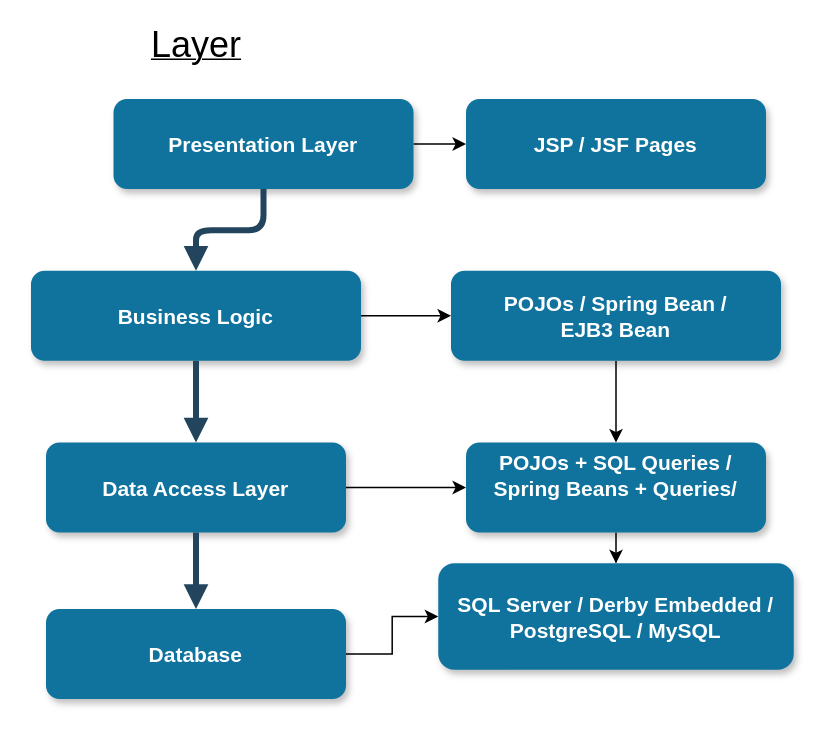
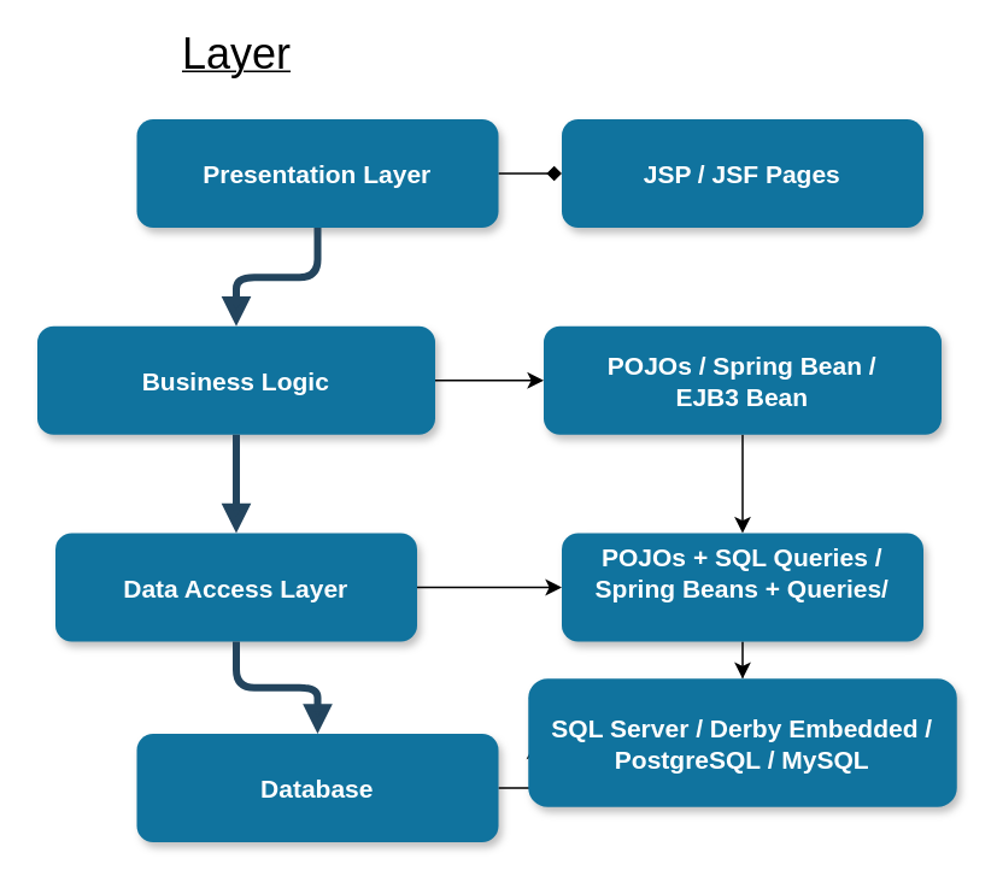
  <mxCell id="0" />
  <mxCell id="1" parent="0" />
- <mxCell id="2" value="" style="edgeStyle=orthogonalEdgeStyle;rounded=0;orthogonalLoop=1;jettySize=auto;html=1;" edge="1" parent="1" source="3" target="4"><mxGeometry relative="1" as="geometry" /></mxCell>
+ <mxCell id="2" value="" style="edgeStyle=orthogonalEdgeStyle;rounded=0;orthogonalLoop=1;jettySize=auto;html=1;endArrow=diamond;" edge="1" parent="1" source="3" target="4"><mxGeometry relative="1" as="geometry" /></mxCell>
  <mxCell id="3" value="Presentation Layer" style="rounded=1;fillColor=#10739E;strokeColor=none;shadow=1;gradientColor=none;fontStyle=1;fontColor=#FFFFFF;fontSize=14;" parent="1" vertex="1"><mxGeometry x="75" y="65.5" width="200" height="60" as="geometry" /></mxCell>
  <mxCell id="4" value="JSP / JSF Pages" style="rounded=1;fillColor=#10739E;strokeColor=none;shadow=1;gradientColor=none;fontStyle=1;fontColor=#FFFFFF;fontSize=14;" vertex="1" parent="1"><mxGeometry x="310" y="65.5" width="200" height="60" as="geometry" /></mxCell>
  <mxCell id="5" value="" style="edgeStyle=orthogonalEdgeStyle;rounded=0;orthogonalLoop=1;jettySize=auto;html=1;" edge="1" parent="1" source="6" target="8"><mxGeometry relative="1" as="geometry" /></mxCell>
  <mxCell id="6" value="Business Logic" style="rounded=1;fillColor=#10739E;strokeColor=none;shadow=1;gradientColor=none;fontStyle=1;fontColor=#FFFFFF;fontSize=14;" parent="1" vertex="1"><mxGeometry x="20" y="180" width="220" height="60" as="geometry" /></mxCell>
  <mxCell id="7" value="" style="edgeStyle=orthogonalEdgeStyle;rounded=0;orthogonalLoop=1;jettySize=auto;html=1;" edge="1" parent="1" source="8" target="12"><mxGeometry relative="1" as="geometry" /></mxCell>
  <mxCell id="8" value="POJOs / Spring Bean /&#10; EJB3 Bean " style="rounded=1;fillColor=#10739E;strokeColor=none;shadow=1;gradientColor=none;fontStyle=1;fontColor=#FFFFFF;fontSize=14;" vertex="1" parent="1"><mxGeometry x="300" y="180" width="220" height="60" as="geometry" /></mxCell>
  <mxCell id="9" value="" style="edgeStyle=orthogonalEdgeStyle;rounded=0;orthogonalLoop=1;jettySize=auto;html=1;" edge="1" parent="1" source="10" target="12"><mxGeometry relative="1" as="geometry" /></mxCell>
  <mxCell id="10" value="Data Access Layer" style="rounded=1;fillColor=#10739E;strokeColor=none;shadow=1;gradientColor=none;fontStyle=1;fontColor=#FFFFFF;fontSize=14;" parent="1" vertex="1"><mxGeometry x="30" y="294.5" width="200" height="60" as="geometry" /></mxCell>
  <mxCell id="11" value="" style="edgeStyle=orthogonalEdgeStyle;rounded=0;orthogonalLoop=1;jettySize=auto;html=1;" edge="1" parent="1" source="12" target="15"><mxGeometry relative="1" as="geometry" /></mxCell>
  <mxCell id="12" value="POJOs + SQL Queries /&#10;Spring Beans + Queries/&#10;" style="rounded=1;fillColor=#10739E;strokeColor=none;shadow=1;gradientColor=none;fontStyle=1;fontColor=#FFFFFF;fontSize=14;" vertex="1" parent="1"><mxGeometry x="310" y="294.5" width="200" height="60" as="geometry" /></mxCell>
  <mxCell id="13" value="" style="edgeStyle=orthogonalEdgeStyle;rounded=0;orthogonalLoop=1;jettySize=auto;html=1;" edge="1" parent="1" source="14" target="15"><mxGeometry relative="1" as="geometry" /></mxCell>
- <mxCell id="14" value="Database" style="rounded=1;fillColor=#10739E;strokeColor=none;shadow=1;gradientColor=none;fontStyle=1;fontColor=#FFFFFF;fontSize=14;" parent="1" vertex="1"><mxGeometry x="30" y="405.5" width="200" height="60" as="geometry" /></mxCell>
+ <mxCell id="14" value="Database" style="rounded=1;fillColor=#10739E;strokeColor=none;shadow=1;gradientColor=none;fontStyle=1;fontColor=#FFFFFF;fontSize=14;" parent="1" vertex="1"><mxGeometry x="75" y="405.5" width="200" height="60" as="geometry" /></mxCell>
  <mxCell id="15" value="SQL Server / Derby Embedded /&#10;PostgreSQL / MySQL" style="rounded=1;fillColor=#10739E;strokeColor=none;shadow=1;gradientColor=none;fontStyle=1;fontColor=#FFFFFF;fontSize=14;" vertex="1" parent="1"><mxGeometry x="291.5" y="375" width="237" height="71" as="geometry" /></mxCell>
  <mxCell id="16" value="" style="edgeStyle=elbowEdgeStyle;elbow=vertical;strokeWidth=4;endArrow=block;endFill=1;fontStyle=1;strokeColor=#23445D;" parent="1" source="3" target="6" edge="1"><mxGeometry x="22" y="165.5" width="100" height="100" as="geometry"><mxPoint x="-620" y="125.5" as="sourcePoint" /><mxPoint x="-520" y="25.5" as="targetPoint" /></mxGeometry></mxCell>
  <mxCell id="17" value="" style="edgeStyle=elbowEdgeStyle;elbow=vertical;strokeWidth=4;endArrow=block;endFill=1;fontStyle=1;strokeColor=#23445D;" parent="1" source="10" target="14" edge="1"><mxGeometry x="72" y="80" width="100" height="100" as="geometry"><mxPoint x="-570" y="40" as="sourcePoint" /><mxPoint x="-470" y="-60" as="targetPoint" /></mxGeometry></mxCell>
  <mxCell id="18" value="" style="edgeStyle=elbowEdgeStyle;elbow=vertical;strokeWidth=4;endArrow=block;endFill=1;fontStyle=1;strokeColor=#23445D;" parent="1" source="6" target="10" edge="1"><mxGeometry x="22" y="140" width="100" height="100" as="geometry"><mxPoint x="-620" y="100" as="sourcePoint" /><mxPoint x="-520" y="0" as="targetPoint" /><Array as="points"><mxPoint x="130" y="314.5" /></Array></mxGeometry></mxCell>
  <mxCell id="19" value="&lt;font style=&quot;font-size: 24px&quot;&gt;Layer&lt;/font&gt;" style="text;html=1;align=center;verticalAlign=middle;resizable=0;points=[];autosize=1;fontStyle=4" vertex="1" parent="1"><mxGeometry x="90" y="20" width="80" height="20" as="geometry" /></mxCell>
